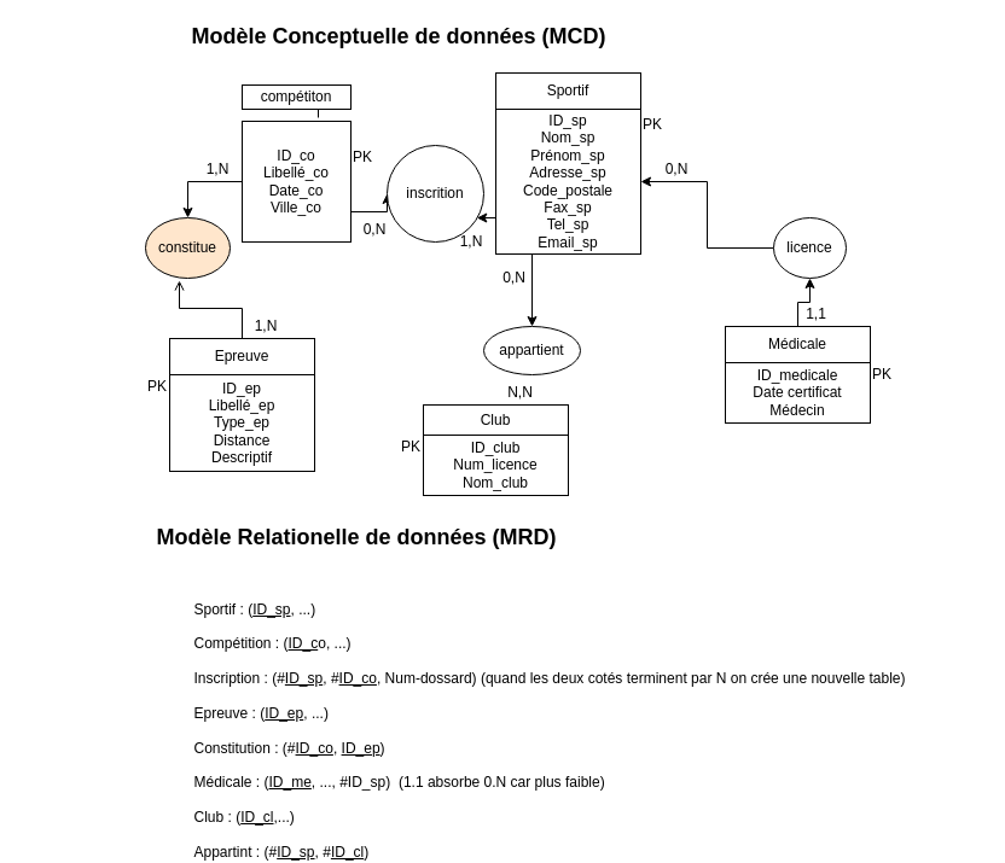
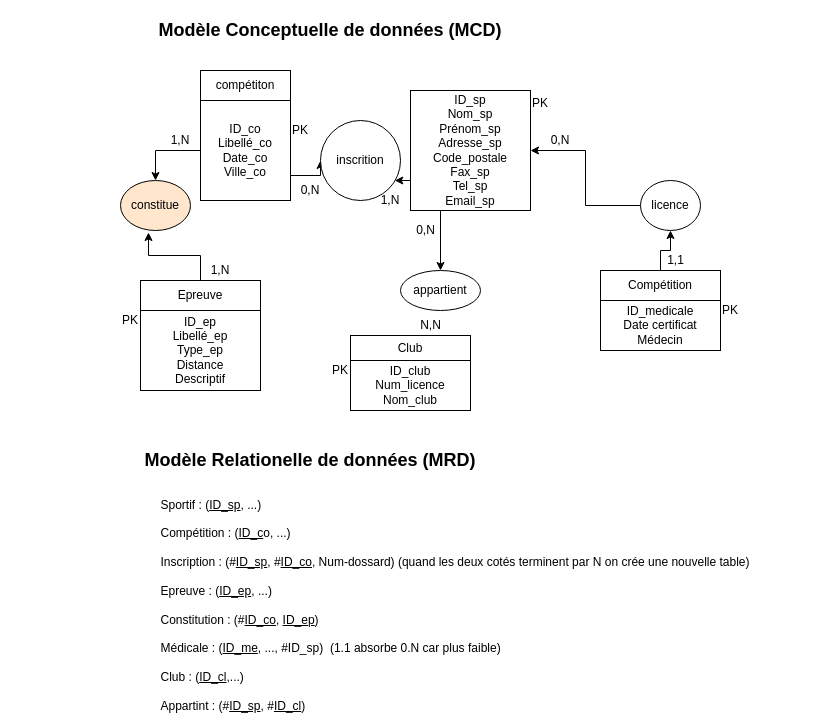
  <mxCell id="0" />
  <mxCell id="1" parent="0" />
  <mxCell id="2" style="edgeStyle=orthogonalEdgeStyle;rounded=0;orthogonalLoop=1;jettySize=auto;html=1;exitX=1;exitY=0.5;exitDx=0;exitDy=0;entryX=0.7;entryY=-0.03;entryDx=0;entryDy=0;entryPerimeter=0;endArrow=none;" edge="1" parent="1" source="3" target="6"><mxGeometry relative="1" as="geometry" /></mxCell>
- <mxCell id="3" value="compétiton" style="rounded=0;whiteSpace=wrap;html=1;" vertex="1" parent="1"><mxGeometry x="200" y="70" width="90" height="20" as="geometry" /></mxCell>
+ <mxCell id="3" value="compétiton" style="rounded=0;whiteSpace=wrap;html=1;" vertex="1" parent="1"><mxGeometry x="200" y="70" width="90" height="30" as="geometry" /></mxCell>
  <mxCell id="4" style="edgeStyle=orthogonalEdgeStyle;rounded=0;orthogonalLoop=1;jettySize=auto;html=1;entryX=0.5;entryY=0;entryDx=0;entryDy=0;" edge="1" parent="1" source="6" target="28"><mxGeometry relative="1" as="geometry" /></mxCell>
  <mxCell id="5" style="edgeStyle=orthogonalEdgeStyle;rounded=0;orthogonalLoop=1;jettySize=auto;html=1;exitX=1;exitY=0.75;exitDx=0;exitDy=0;entryX=0;entryY=0.5;entryDx=0;entryDy=0;" edge="1" parent="1" source="6" target="29"><mxGeometry relative="1" as="geometry" /></mxCell>
  <mxCell id="6" value="&lt;div align=&quot;center&quot;&gt;ID_co&lt;/div&gt;&lt;div align=&quot;center&quot;&gt;Libellé_co&lt;/div&gt;&lt;div align=&quot;center&quot;&gt;Date_co&lt;/div&gt;&lt;div align=&quot;center&quot;&gt;Ville_co&lt;br&gt;&lt;/div&gt;" style="rounded=0;whiteSpace=wrap;html=1;align=center;" vertex="1" parent="1"><mxGeometry x="200" y="100" width="90" height="100" as="geometry" /></mxCell>
- <mxCell id="7" value="Sportif" style="rounded=0;whiteSpace=wrap;html=1;" vertex="1" parent="1"><mxGeometry x="410" y="60" width="120" height="30" as="geometry" /></mxCell>
  <mxCell id="8" style="edgeStyle=orthogonalEdgeStyle;rounded=0;orthogonalLoop=1;jettySize=auto;html=1;exitX=0;exitY=0.75;exitDx=0;exitDy=0;entryX=0.929;entryY=0.74;entryDx=0;entryDy=0;entryPerimeter=0;" edge="1" parent="1" source="10" target="29"><mxGeometry relative="1" as="geometry" /></mxCell>
  <mxCell id="9" style="edgeStyle=orthogonalEdgeStyle;rounded=0;orthogonalLoop=1;jettySize=auto;html=1;exitX=0.25;exitY=1;exitDx=0;exitDy=0;entryX=0.5;entryY=0;entryDx=0;entryDy=0;" edge="1" parent="1" source="10" target="27"><mxGeometry relative="1" as="geometry" /></mxCell>
  <mxCell id="10" value="&lt;div&gt;&lt;br&gt;&lt;/div&gt;&lt;div&gt;ID_sp&lt;br&gt;&lt;/div&gt;&lt;div&gt;Nom_sp&lt;/div&gt;&lt;div&gt;Prénom_sp&lt;/div&gt;&lt;div&gt;Adresse_sp&lt;/div&gt;&lt;div&gt;Code_postale&lt;br&gt;&lt;/div&gt;&lt;div&gt;Fax_sp&lt;/div&gt;&lt;div&gt;Tel_sp&lt;/div&gt;&lt;div&gt;Email_sp&lt;/div&gt;&lt;div&gt;&lt;br&gt;&lt;/div&gt;" style="rounded=0;whiteSpace=wrap;html=1;" vertex="1" parent="1"><mxGeometry x="410" y="90" width="120" height="120" as="geometry" /></mxCell>
- <mxCell id="11" style="edgeStyle=orthogonalEdgeStyle;rounded=0;orthogonalLoop=1;jettySize=auto;html=1;entryX=0.4;entryY=1.04;entryDx=0;entryDy=0;entryPerimeter=0;endArrow=open;" edge="1" parent="1" source="12" target="28"><mxGeometry relative="1" as="geometry"><mxPoint x="160" y="240" as="targetPoint" /></mxGeometry></mxCell>
+ <mxCell id="11" style="edgeStyle=orthogonalEdgeStyle;rounded=0;orthogonalLoop=1;jettySize=auto;html=1;entryX=0.4;entryY=1.04;entryDx=0;entryDy=0;entryPerimeter=0;" edge="1" parent="1" source="12" target="28"><mxGeometry relative="1" as="geometry"><mxPoint x="160" y="240" as="targetPoint" /></mxGeometry></mxCell>
  <mxCell id="12" value="Epreuve" style="rounded=0;whiteSpace=wrap;html=1;" vertex="1" parent="1"><mxGeometry x="140" y="280" width="120" height="30" as="geometry" /></mxCell>
  <mxCell id="13" value="&lt;div&gt;ID_ep&lt;/div&gt;&lt;div&gt;Libellé_ep&lt;/div&gt;&lt;div&gt;Type_ep&lt;/div&gt;&lt;div&gt;Distance&lt;/div&gt;&lt;div&gt;Descriptif&lt;br&gt;&lt;/div&gt;" style="rounded=0;whiteSpace=wrap;html=1;" vertex="1" parent="1"><mxGeometry x="140" y="310" width="120" height="80" as="geometry" /></mxCell>
  <mxCell id="14" value="Club" style="rounded=0;whiteSpace=wrap;html=1;" vertex="1" parent="1"><mxGeometry x="350" y="335" width="120" height="25" as="geometry" /></mxCell>
  <mxCell id="15" value="ID_club&lt;div&gt;Num_licence&lt;/div&gt;&lt;div&gt;Nom_club&lt;br&gt;&lt;/div&gt;" style="rounded=0;whiteSpace=wrap;html=1;" vertex="1" parent="1"><mxGeometry x="350" y="360" width="120" height="50" as="geometry" /></mxCell>
  <mxCell id="16" style="edgeStyle=orthogonalEdgeStyle;rounded=0;orthogonalLoop=1;jettySize=auto;html=1;exitX=0.5;exitY=0;exitDx=0;exitDy=0;entryX=0.5;entryY=1;entryDx=0;entryDy=0;" edge="1" parent="1" source="17" target="26"><mxGeometry relative="1" as="geometry" /></mxCell>
- <mxCell id="17" value="Médicale" style="rounded=0;whiteSpace=wrap;html=1;" vertex="1" parent="1"><mxGeometry x="600" y="270" width="120" height="30" as="geometry" /></mxCell>
+ <mxCell id="17" value="Compétition" style="rounded=0;whiteSpace=wrap;html=1;" vertex="1" parent="1"><mxGeometry x="600" y="270" width="120" height="30" as="geometry" /></mxCell>
  <mxCell id="18" value="&lt;div&gt;ID_medicale&lt;br&gt;&lt;/div&gt;&lt;div&gt;Date certificat&lt;/div&gt;&lt;div&gt;Médecin&lt;br&gt;&lt;/div&gt;" style="rounded=0;whiteSpace=wrap;html=1;" vertex="1" parent="1"><mxGeometry x="600" y="300" width="120" height="50" as="geometry" /></mxCell>
  <mxCell id="19" value="PK" style="text;html=1;strokeColor=none;fillColor=none;align=center;verticalAlign=middle;whiteSpace=wrap;rounded=0;" vertex="1" parent="1"><mxGeometry x="280" y="120" width="40" height="20" as="geometry" /></mxCell>
  <mxCell id="20" value="&lt;div&gt;PK&lt;/div&gt;&lt;div&gt;&lt;br&gt;&lt;/div&gt;" style="text;html=1;strokeColor=none;fillColor=none;align=center;verticalAlign=middle;whiteSpace=wrap;rounded=0;" vertex="1" parent="1"><mxGeometry x="520" y="100" width="40" height="20" as="geometry" /></mxCell>
  <mxCell id="21" value="PK" style="text;html=1;strokeColor=none;fillColor=none;align=center;verticalAlign=middle;whiteSpace=wrap;rounded=0;" vertex="1" parent="1"><mxGeometry x="320" y="360" width="40" height="20" as="geometry" /></mxCell>
  <mxCell id="22" style="edgeStyle=orthogonalEdgeStyle;rounded=0;orthogonalLoop=1;jettySize=auto;html=1;exitX=0.5;exitY=1;exitDx=0;exitDy=0;" edge="1" parent="1" source="21" target="21"><mxGeometry relative="1" as="geometry" /></mxCell>
  <mxCell id="23" value="PK" style="text;html=1;strokeColor=none;fillColor=none;align=center;verticalAlign=middle;whiteSpace=wrap;rounded=0;" vertex="1" parent="1"><mxGeometry x="110" y="310" width="40" height="20" as="geometry" /></mxCell>
  <mxCell id="24" value="PK" style="text;html=1;strokeColor=none;fillColor=none;align=center;verticalAlign=middle;whiteSpace=wrap;rounded=0;" vertex="1" parent="1"><mxGeometry x="710" y="300" width="40" height="20" as="geometry" /></mxCell>
  <mxCell id="25" style="edgeStyle=orthogonalEdgeStyle;rounded=0;orthogonalLoop=1;jettySize=auto;html=1;entryX=1;entryY=0.5;entryDx=0;entryDy=0;" edge="1" parent="1" source="26" target="10"><mxGeometry relative="1" as="geometry" /></mxCell>
  <mxCell id="26" value="licence" style="ellipse;whiteSpace=wrap;html=1;" vertex="1" parent="1"><mxGeometry x="640" y="180" width="60" height="50" as="geometry" /></mxCell>
  <mxCell id="27" value="appartient" style="ellipse;whiteSpace=wrap;html=1;" vertex="1" parent="1"><mxGeometry x="400" y="270" width="80" height="40" as="geometry" /></mxCell>
  <mxCell id="28" value="constitue" style="ellipse;whiteSpace=wrap;html=1;fillColor=#ffe6cc;" vertex="1" parent="1"><mxGeometry x="120" y="180" width="70" height="50" as="geometry" /></mxCell>
  <mxCell id="29" value="&lt;div&gt;&lt;br&gt;&lt;/div&gt;&lt;div&gt;inscrition&lt;/div&gt;&lt;div&gt;&lt;br&gt;&lt;/div&gt;" style="ellipse;whiteSpace=wrap;html=1;" vertex="1" parent="1"><mxGeometry x="320" y="120" width="80" height="80" as="geometry" /></mxCell>
  <mxCell id="30" value="1,N" style="text;html=1;strokeColor=none;fillColor=none;align=center;verticalAlign=middle;whiteSpace=wrap;rounded=0;" vertex="1" parent="1"><mxGeometry x="200" y="260" width="40" height="20" as="geometry" /></mxCell>
  <mxCell id="31" value="1,N" style="text;html=1;strokeColor=none;fillColor=none;align=center;verticalAlign=middle;whiteSpace=wrap;rounded=0;" vertex="1" parent="1"><mxGeometry x="160" y="130" width="40" height="20" as="geometry" /></mxCell>
  <mxCell id="32" value="N,N" style="text;html=1;align=center;verticalAlign=middle;resizable=0;points=[];autosize=1;" vertex="1" parent="1"><mxGeometry x="410" y="315" width="40" height="20" as="geometry" /></mxCell>
  <mxCell id="33" value="0,N" style="text;html=1;align=center;verticalAlign=middle;resizable=0;points=[];autosize=1;" vertex="1" parent="1"><mxGeometry x="405" y="220" width="40" height="20" as="geometry" /></mxCell>
  <mxCell id="34" value="0,N" style="text;html=1;strokeColor=none;fillColor=none;align=center;verticalAlign=middle;whiteSpace=wrap;rounded=0;" vertex="1" parent="1"><mxGeometry x="540" y="130" width="40" height="20" as="geometry" /></mxCell>
  <mxCell id="35" value="1,1" style="text;html=1;align=center;verticalAlign=middle;resizable=0;points=[];autosize=1;" vertex="1" parent="1"><mxGeometry x="660" y="250" width="30" height="20" as="geometry" /></mxCell>
  <mxCell id="36" value="0,N" style="text;html=1;strokeColor=none;fillColor=none;align=center;verticalAlign=middle;whiteSpace=wrap;rounded=0;" vertex="1" parent="1"><mxGeometry x="290" y="180" width="40" height="20" as="geometry" /></mxCell>
  <mxCell id="37" value="1,N" style="text;html=1;strokeColor=none;fillColor=none;align=center;verticalAlign=middle;whiteSpace=wrap;rounded=0;" vertex="1" parent="1"><mxGeometry x="370" y="190" width="40" height="20" as="geometry" /></mxCell>
- <mxCell id="38" value="&lt;font style=&quot;font-size: 18px&quot;&gt;&lt;b&gt;&lt;font style=&quot;font-size: 18px&quot;&gt;Modèle Relationelle de donnée&lt;/font&gt;&lt;font style=&quot;font-size: 18px&quot;&gt;s &lt;/font&gt;(MRD)&lt;/b&gt;&lt;/font&gt;" style="text;html=1;strokeColor=none;fillColor=none;align=center;verticalAlign=middle;whiteSpace=wrap;rounded=0;" vertex="1" parent="1"><mxGeometry x="75" y="435" width="440" height="20" as="geometry" /></mxCell>
+ <mxCell id="38" value="&lt;font style=&quot;font-size: 18px&quot;&gt;&lt;b&gt;&lt;font style=&quot;font-size: 18px&quot;&gt;Modèle Relationelle de donnée&lt;/font&gt;&lt;font style=&quot;font-size: 18px&quot;&gt;s &lt;/font&gt;(MRD)&lt;/b&gt;&lt;/font&gt;" style="text;html=1;strokeColor=none;fillColor=none;align=center;verticalAlign=middle;whiteSpace=wrap;rounded=0;" vertex="1" parent="1"><mxGeometry x="90" y="450" width="440" height="20" as="geometry" /></mxCell>
  <mxCell id="39" value="&lt;b&gt;&lt;font style=&quot;font-size: 18px&quot;&gt;Modèle &lt;font style=&quot;font-size: 18px&quot;&gt;Conceptuelle de données (MCD)&lt;br&gt;&lt;/font&gt;&lt;/font&gt;&lt;/b&gt;" style="text;html=1;strokeColor=none;fillColor=none;align=center;verticalAlign=middle;whiteSpace=wrap;rounded=0;" vertex="1" parent="1"><mxGeometry x="20" y="20" width="620" height="20" as="geometry" /></mxCell>
  <mxCell id="40" value="&lt;div align=&quot;left&quot;&gt;Sportif : (&lt;u&gt;ID_sp&lt;/u&gt;, ...)&lt;/div&gt;&lt;div align=&quot;left&quot;&gt;&lt;br&gt;&lt;/div&gt;&lt;div align=&quot;left&quot;&gt;Compétition : (&lt;u&gt;ID_c&lt;/u&gt;o, ...)&lt;/div&gt;&lt;div align=&quot;left&quot;&gt;&lt;br&gt;&lt;/div&gt;&lt;div align=&quot;left&quot;&gt;Inscription : (#&lt;u&gt;ID_sp&lt;/u&gt;, #&lt;u&gt;ID_co&lt;/u&gt;, Num-dossard) (quand les deux cotés terminent par N on crée une nouvelle table) &lt;br&gt;&lt;/div&gt;&lt;div align=&quot;left&quot;&gt;&lt;br&gt;&lt;/div&gt;&lt;div align=&quot;left&quot;&gt;Epreuve : (&lt;u&gt;ID_ep&lt;/u&gt;, ...)&lt;/div&gt;&lt;div align=&quot;left&quot;&gt;&lt;br&gt;&lt;/div&gt;&lt;div align=&quot;left&quot;&gt;Constitution : (#&lt;u&gt;ID_co&lt;/u&gt;, &lt;u&gt;ID_ep&lt;/u&gt;)&lt;/div&gt;&lt;div align=&quot;left&quot;&gt;&lt;br&gt;&lt;/div&gt;&lt;div align=&quot;left&quot;&gt;Médicale : (&lt;u&gt;ID_me&lt;/u&gt;, ..., #ID_sp)&amp;nbsp; (1.1 absorbe 0.N car plus faible)&lt;/div&gt;&lt;div align=&quot;left&quot;&gt;&lt;br&gt;&lt;/div&gt;&lt;div align=&quot;left&quot;&gt;Club : (&lt;u&gt;ID_cl&lt;/u&gt;,...)&lt;/div&gt;&lt;div align=&quot;left&quot;&gt;&lt;br&gt;&lt;/div&gt;&lt;div align=&quot;left&quot;&gt;Appartint : (#&lt;u&gt;ID_sp&lt;/u&gt;, #&lt;u&gt;ID_cl&lt;/u&gt;)&lt;br&gt;&lt;/div&gt;" style="text;html=1;strokeColor=none;fillColor=none;align=center;verticalAlign=middle;whiteSpace=wrap;rounded=0;" vertex="1" parent="1"><mxGeometry x="100" y="540" width="710" height="130" as="geometry" /></mxCell>
